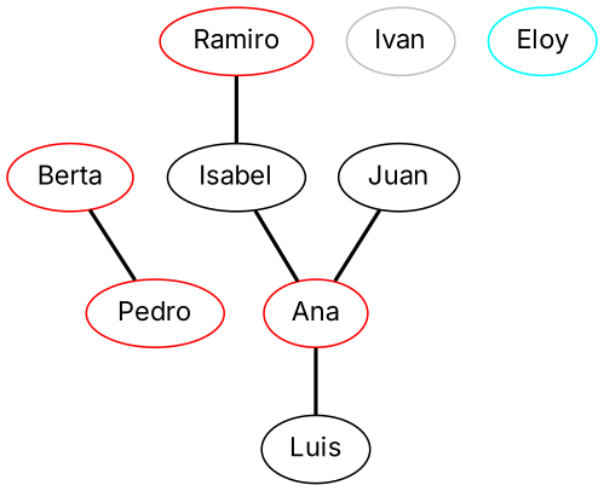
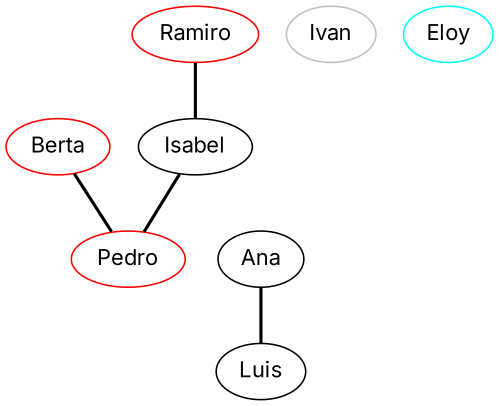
  strict graph {
    fontname=Inter
    node [fontname=Inter]
    edge [fontname=Inter style=bold]
-   n1 [label=Ana color=red]
+   n1 [label=Ana]
    n2 [label=Luis]
    n3 [color=red label=Berta]
    n4 [color=red label=Pedro]
    n5 [color=gray label=Ivan]
    n6 [label=Isabel]
-   n7 [label=Juan]
    n8 [color=red label=Ramiro]
    n9 [color=cyan label=Eloy]
    n1 -- n2
    n3 -- n4
-   n6 -- n1
-   n7 -- n1
+   n6 -- n4
    n8 -- n6
  }
